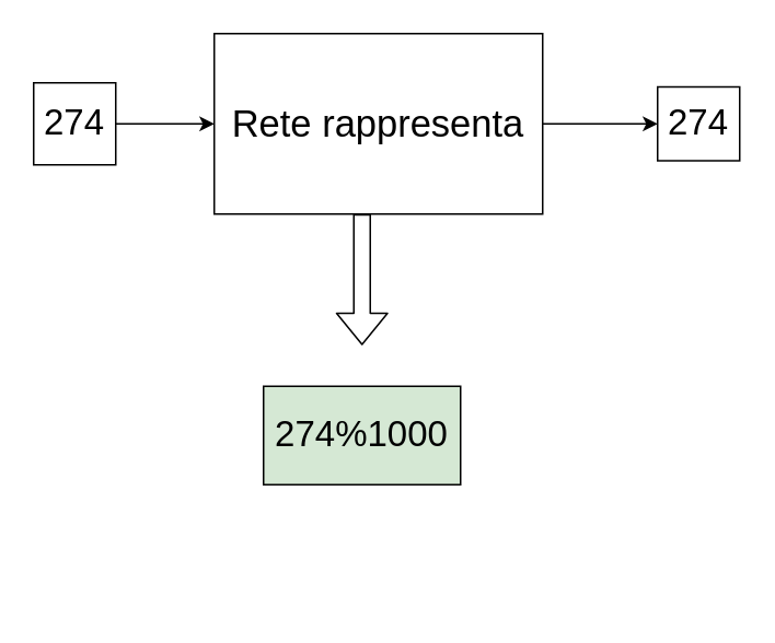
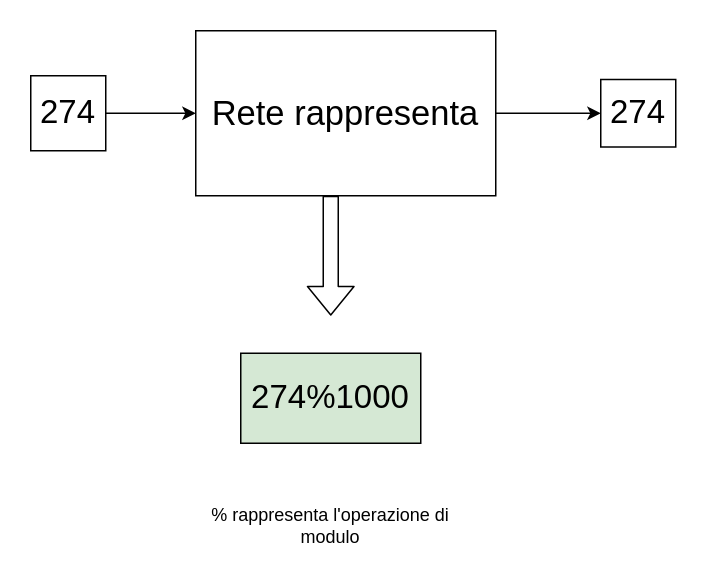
  <mxCell id="0" />
  <mxCell id="1" parent="0" />
  <mxCell id="2" value="&lt;font style=&quot;font-size: 23px&quot;&gt;Rete rappresenta&lt;/font&gt;" style="rounded=0;whiteSpace=wrap;html=1;" parent="1" vertex="1"><mxGeometry x="130" y="20" width="200" height="110" as="geometry" /></mxCell>
  <mxCell id="3" value="" style="shape=flexArrow;endArrow=classic;html=1;" parent="1" edge="1"><mxGeometry width="50" height="50" relative="1" as="geometry"><mxPoint x="220" y="130" as="sourcePoint" /><mxPoint x="220" y="210" as="targetPoint" /></mxGeometry></mxCell>
  <mxCell id="4" value="" style="endArrow=classic;html=1;exitX=1;exitY=0.5;exitDx=0;exitDy=0;entryX=0;entryY=0.5;entryDx=0;entryDy=0;" parent="1" source="5" target="2" edge="1"><mxGeometry width="50" height="50" relative="1" as="geometry"><mxPoint x="100" y="260" as="sourcePoint" /><mxPoint x="150" y="265" as="targetPoint" /></mxGeometry></mxCell>
  <mxCell id="5" value="&lt;font style=&quot;font-size: 22px&quot;&gt;274&lt;/font&gt;" style="rounded=0;whiteSpace=wrap;html=1;" parent="1" vertex="1"><mxGeometry x="20" y="50" width="50" height="50" as="geometry" /></mxCell>
  <mxCell id="6" value="&lt;font style=&quot;font-size: 22px&quot;&gt;274%1000&lt;/font&gt;" style="rounded=0;whiteSpace=wrap;html=1;fillColor=#d5e8d4;" parent="1" vertex="1"><mxGeometry x="160" y="235" width="120" height="60" as="geometry" /></mxCell>
  <mxCell id="7" value="&lt;font style=&quot;font-size: 22px&quot;&gt;274&lt;/font&gt;" style="rounded=0;whiteSpace=wrap;html=1;" parent="1" vertex="1"><mxGeometry x="400" y="52.5" width="50" height="45" as="geometry" /></mxCell>
  <mxCell id="8" value="" style="endArrow=classic;html=1;entryX=0;entryY=0.5;entryDx=0;entryDy=0;exitX=1;exitY=0.5;exitDx=0;exitDy=0;" parent="1" target="7" edge="1"><mxGeometry width="50" height="50" relative="1" as="geometry"><mxPoint x="330" y="75" as="sourcePoint" /><mxPoint x="320" y="0" as="targetPoint" /></mxGeometry></mxCell>
+ <mxCell id="9" value="% rappresenta l'operazione di modulo" style="text;html=1;strokeColor=none;fillColor=none;align=center;verticalAlign=middle;whiteSpace=wrap;rounded=0;" parent="1" vertex="1"><mxGeometry x="130" y="330" width="180" height="40" as="geometry" /></mxCell>
